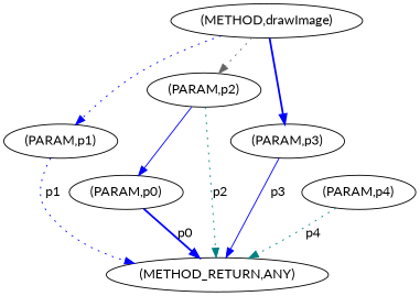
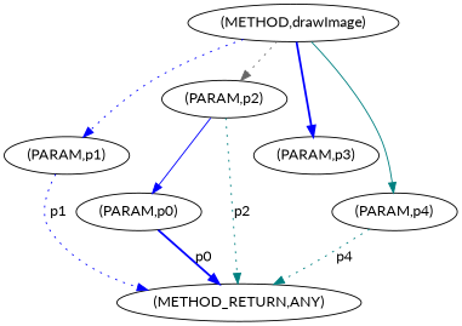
  digraph {
    fontname=Lato
    node [fontname=Lato]
    edge [color=blue fontname=Lato style=dotted]
    n1 [label=<(METHOD,drawImage)>]
    n2 [label=<(PARAM,p1)>]
    n3 [label=<(PARAM,p2)>]
    n4 [label=<(PARAM,p3)>]
    n5 [label=<(PARAM,p4)>]
    n6 [label=<(PARAM,p0)>]
    n7 [label=<(METHOD_RETURN,ANY)>]
    n1 -> n2
    n1 -> n3 [color=gray40]
    n1 -> n4 [style=bold]
+   n1 -> n5 [color=teal style=solid]
    n2 -> n7 [label=p1]
    n3 -> n6 [style=solid]
    n3 -> n7 [color=teal label=p2]
-   n4 -> n7 [label=p3 style=solid]
    n5 -> n7 [color=teal label=p4]
    n6 -> n7 [label=p0 style=bold]
  }
